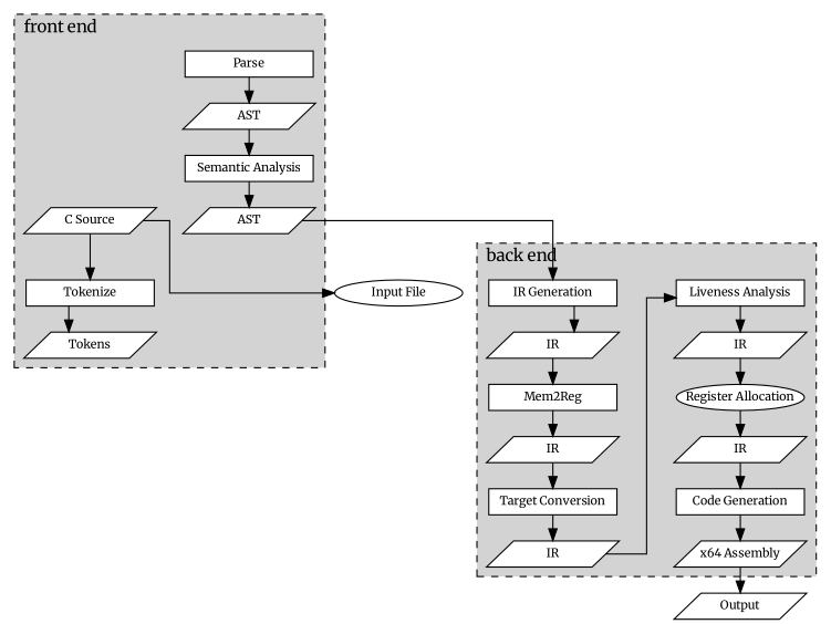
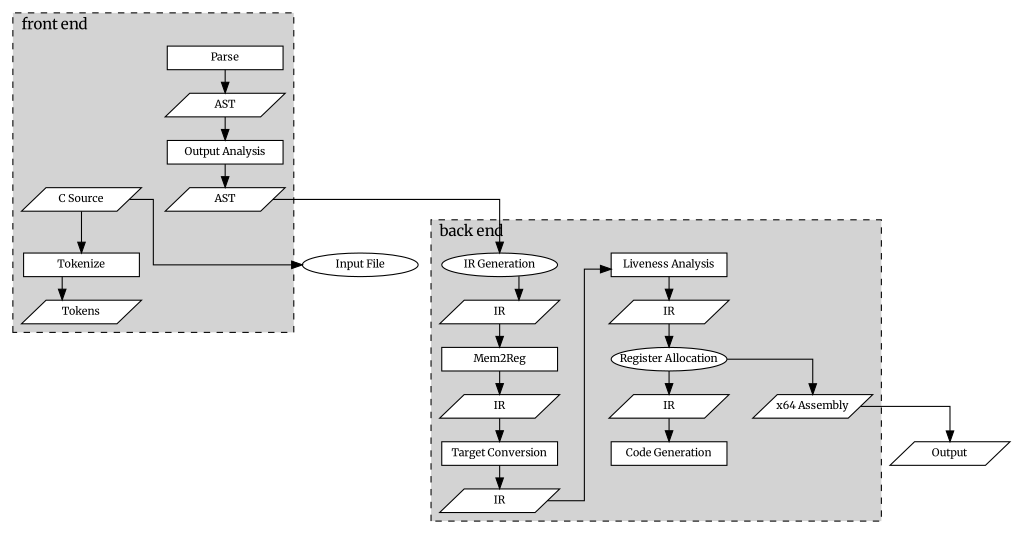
  digraph {
    fontname=Merriweather
    newrank=true
    nodesep=0.3
    ranksep=0.3
    splines=ortho
    node [fillcolor=white fixedsize=true fontname=Merriweather fontsize=10 group=f shape=parallelogram style=filled]
    edge [fontname=Merriweather weight=10]
    n1 [height=0.3 label=Tokenize shape=box width=1.5]
-   n2 [group=b1 height=0.3 label="IR Generation" shape=box width=1.5]
+   n2 [group=b1 height=0.3 label="IR Generation" shape=ellipse width=1.5]
    n3 [group=b2 height=0.3 label="Liveness Analysis" shape=box width=1.5]
    n4 [height=0.3 label="C Source" width=1.5]
    n5 [height=0.3 label=Tokens width=1.5]
    n6 [height=0.3 label=Parse shape=box width=1.5]
    n7 [height=0.3 label=AST width=1.5]
-   n8 [height=0.3 label="Semantic Analysis" shape=box width=1.5]
+   n8 [height=0.3 label="Output Analysis" shape=box width=1.5]
    n9 [height=0.3 label=AST width=1.5]
    n10 [group=b1 height=0.3 label=IR width=1.5]
    n11 [group=b1 height=0.3 label=Mem2Reg shape=box width=1.5]
    n12 [group=b1 height=0.3 label=IR width=1.5]
    n13 [group=b1 height=0.3 label="Target Conversion" shape=box width=1.5]
    n14 [group=b1 height=0.3 label=IR width=1.5]
    n15 [group=b2 height=0.3 label=IR width=1.5]
    n16 [group=b2 height=0.3 label="Register Allocation" shape=ellipse width=1.5]
    n17 [group=b2 height=0.3 label=IR width=1.5]
    n18 [group=b2 height=0.3 label="Code Generation" shape=box width=1.5]
    n19 [group=b2 height=0.3 label="x64 Assembly" width=1.5]
    n20 [height=0.3 label="Input File" shape=ellipse width=1.5]
    n21 [group=b2 height=0.3 label=Output width=1.5]
    subgraph sub_1 {
      rank=same
      n1
      n2
      n3
    }
    subgraph cluster_2 {
      color=black
      fillcolor=lightgrey
      label="front end"
      labeljust=l
      style="dashed, filled"
      n1
      n4
      n5
      n6
      n7
      n8
      n9
    }
    subgraph cluster_3 {
      color=black
      fillcolor=lightgrey
      label="back end"
      labeljust=l
      style="dashed, filled"
      n2
      n3
      n10
      n11
      n12
      n13
      n14
      n15
      n16
      n17
      n18
      n19
    }
    n1 -> n2 [style=invis weight=""]
    n1 -> n5
    n2 -> n3 [style=invis weight=""]
    n2 -> n10
    n3 -> n15
    n4 -> n1
    n4 -> n20 [weight=""]
    n6 -> n7
    n7 -> n8
    n8 -> n9
    n9 -> n2 [weight=0]
    n10 -> n11
    n11 -> n12
    n12 -> n13
    n13 -> n14
    n14 -> n3 [weight=0]
    n15 -> n16
    n16 -> n17
    n17 -> n18
-   n18 -> n19
+   n16 -> n19
    n19 -> n21 [weight=""]
  }
